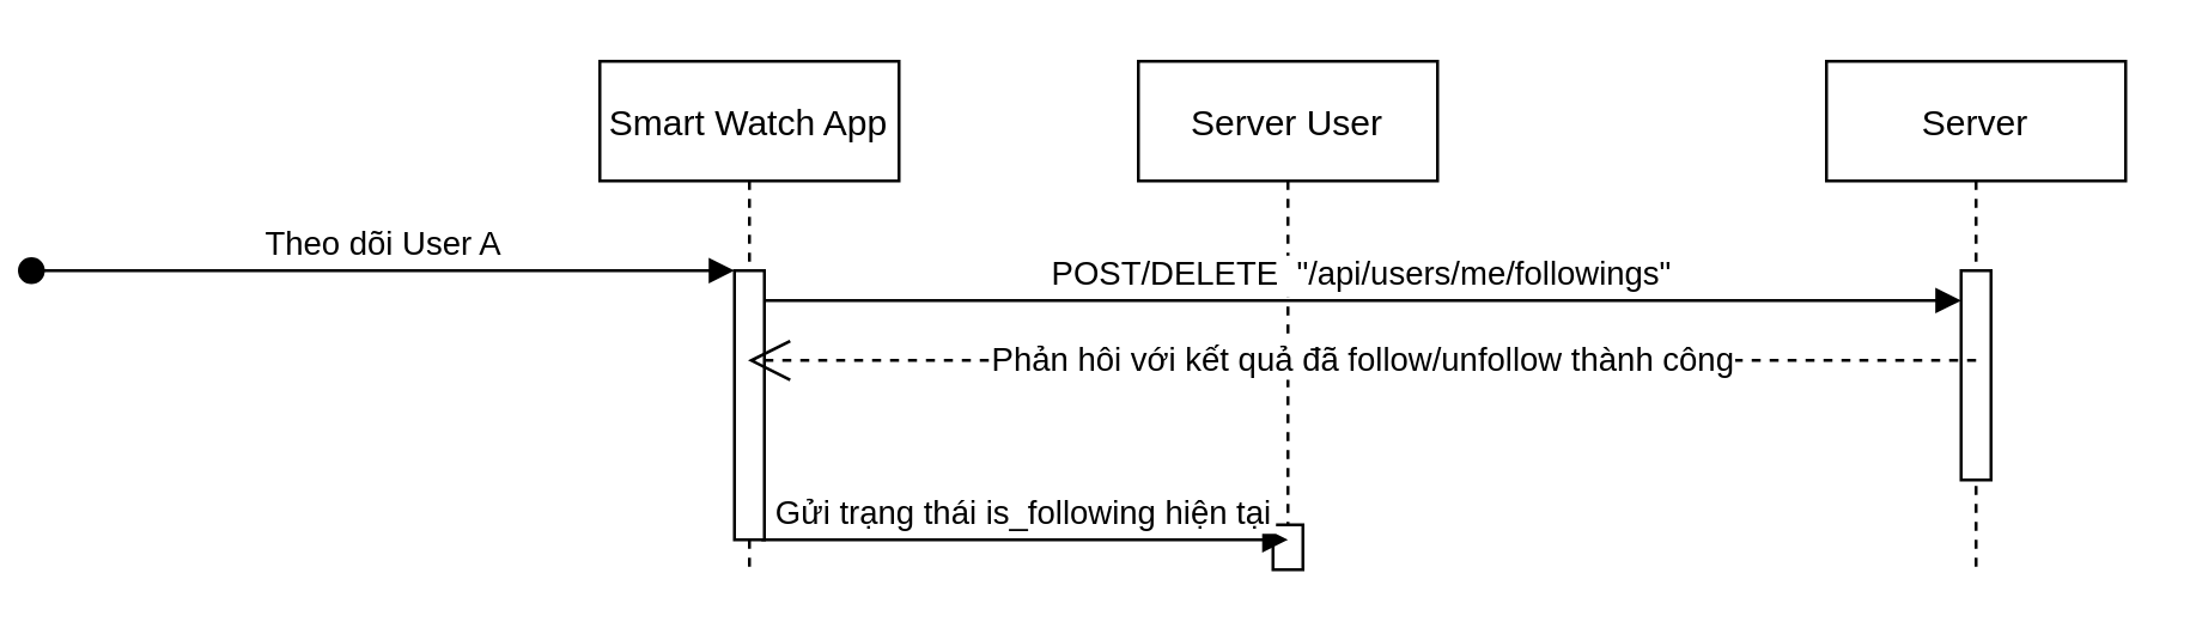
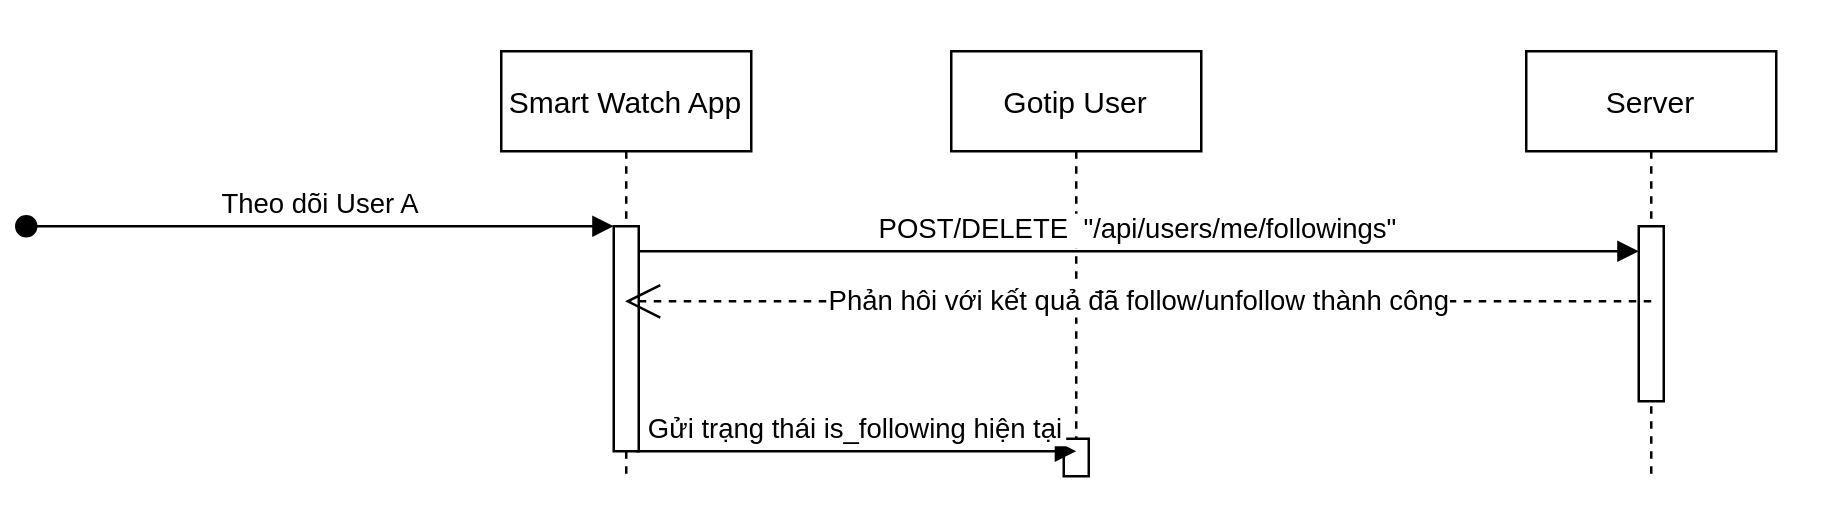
  <mxCell id="0" />
  <mxCell id="1" parent="0" />
  <mxCell id="2" value="Smart Watch App" style="shape=umlLifeline;perimeter=lifelinePerimeter;container=1;collapsible=0;recursiveResize=0;rounded=0;shadow=0;strokeWidth=1;" vertex="1" parent="1"><mxGeometry x="20" y="20" width="100" height="170" as="geometry" /></mxCell>
  <mxCell id="3" value="" style="points=[];perimeter=orthogonalPerimeter;rounded=0;shadow=0;strokeWidth=1;" vertex="1" parent="2"><mxGeometry x="45" y="70" width="10" height="90" as="geometry" /></mxCell>
  <mxCell id="4" value="Theo dõi User A" style="verticalAlign=bottom;startArrow=oval;endArrow=block;startSize=8;shadow=0;strokeWidth=1;" edge="1" parent="2" target="3"><mxGeometry relative="1" as="geometry"><mxPoint x="-190" y="70" as="sourcePoint" /></mxGeometry></mxCell>
- <mxCell id="5" value="Server User" style="shape=umlLifeline;perimeter=lifelinePerimeter;container=1;collapsible=0;recursiveResize=0;rounded=0;shadow=0;strokeWidth=1;" vertex="1" parent="1"><mxGeometry x="200" y="20" width="100" height="170" as="geometry" /></mxCell>
+ <mxCell id="5" value="Gotip User" style="shape=umlLifeline;perimeter=lifelinePerimeter;container=1;collapsible=0;recursiveResize=0;rounded=0;shadow=0;strokeWidth=1;" vertex="1" parent="1"><mxGeometry x="200" y="20" width="100" height="170" as="geometry" /></mxCell>
  <mxCell id="6" value="" style="points=[];perimeter=orthogonalPerimeter;rounded=0;shadow=0;strokeWidth=1;" vertex="1" parent="5"><mxGeometry x="45" y="155" width="10" height="15" as="geometry" /></mxCell>
  <mxCell id="7" value="POST/DELETE  &quot;/api/users/me/followings&quot;" style="verticalAlign=bottom;endArrow=block;shadow=0;strokeWidth=1;entryX=0;entryY=0.143;entryDx=0;entryDy=0;entryPerimeter=0;" edge="1" parent="1" source="3" target="9"><mxGeometry relative="1" as="geometry"><mxPoint x="175" y="100" as="sourcePoint" /><mxPoint x="550" y="100" as="targetPoint" /></mxGeometry></mxCell>
  <mxCell id="8" value="Server" style="shape=umlLifeline;perimeter=lifelinePerimeter;container=1;collapsible=0;recursiveResize=0;rounded=0;shadow=0;strokeWidth=1;" vertex="1" parent="1"><mxGeometry x="430" y="20" width="100" height="170" as="geometry" /></mxCell>
  <mxCell id="9" value="" style="points=[];perimeter=orthogonalPerimeter;rounded=0;shadow=0;strokeWidth=1;" vertex="1" parent="8"><mxGeometry x="45" y="70" width="10" height="70" as="geometry" /></mxCell>
  <mxCell id="10" value="Phản hôi với kết quả đã follow/unfollow thành công" style="endArrow=open;endSize=12;dashed=1;html=1;rounded=0;exitX=0.5;exitY=0.429;exitDx=0;exitDy=0;exitPerimeter=0;" edge="1" parent="1" source="9" target="2"><mxGeometry width="160" relative="1" as="geometry"><mxPoint x="240" y="350" as="sourcePoint" /><mxPoint x="400" y="350" as="targetPoint" /></mxGeometry></mxCell>
  <mxCell id="11" value="Gửi trạng thái is_following hiện tại" style="verticalAlign=bottom;endArrow=block;shadow=0;strokeWidth=1;entryX=0.5;entryY=0.333;entryDx=0;entryDy=0;entryPerimeter=0;exitX=0.9;exitY=1;exitDx=0;exitDy=0;exitPerimeter=0;" edge="1" parent="1" source="3" target="6"><mxGeometry relative="1" as="geometry"><mxPoint x="75" y="150" as="sourcePoint" /><mxPoint x="250" y="150" as="targetPoint" /></mxGeometry></mxCell>
